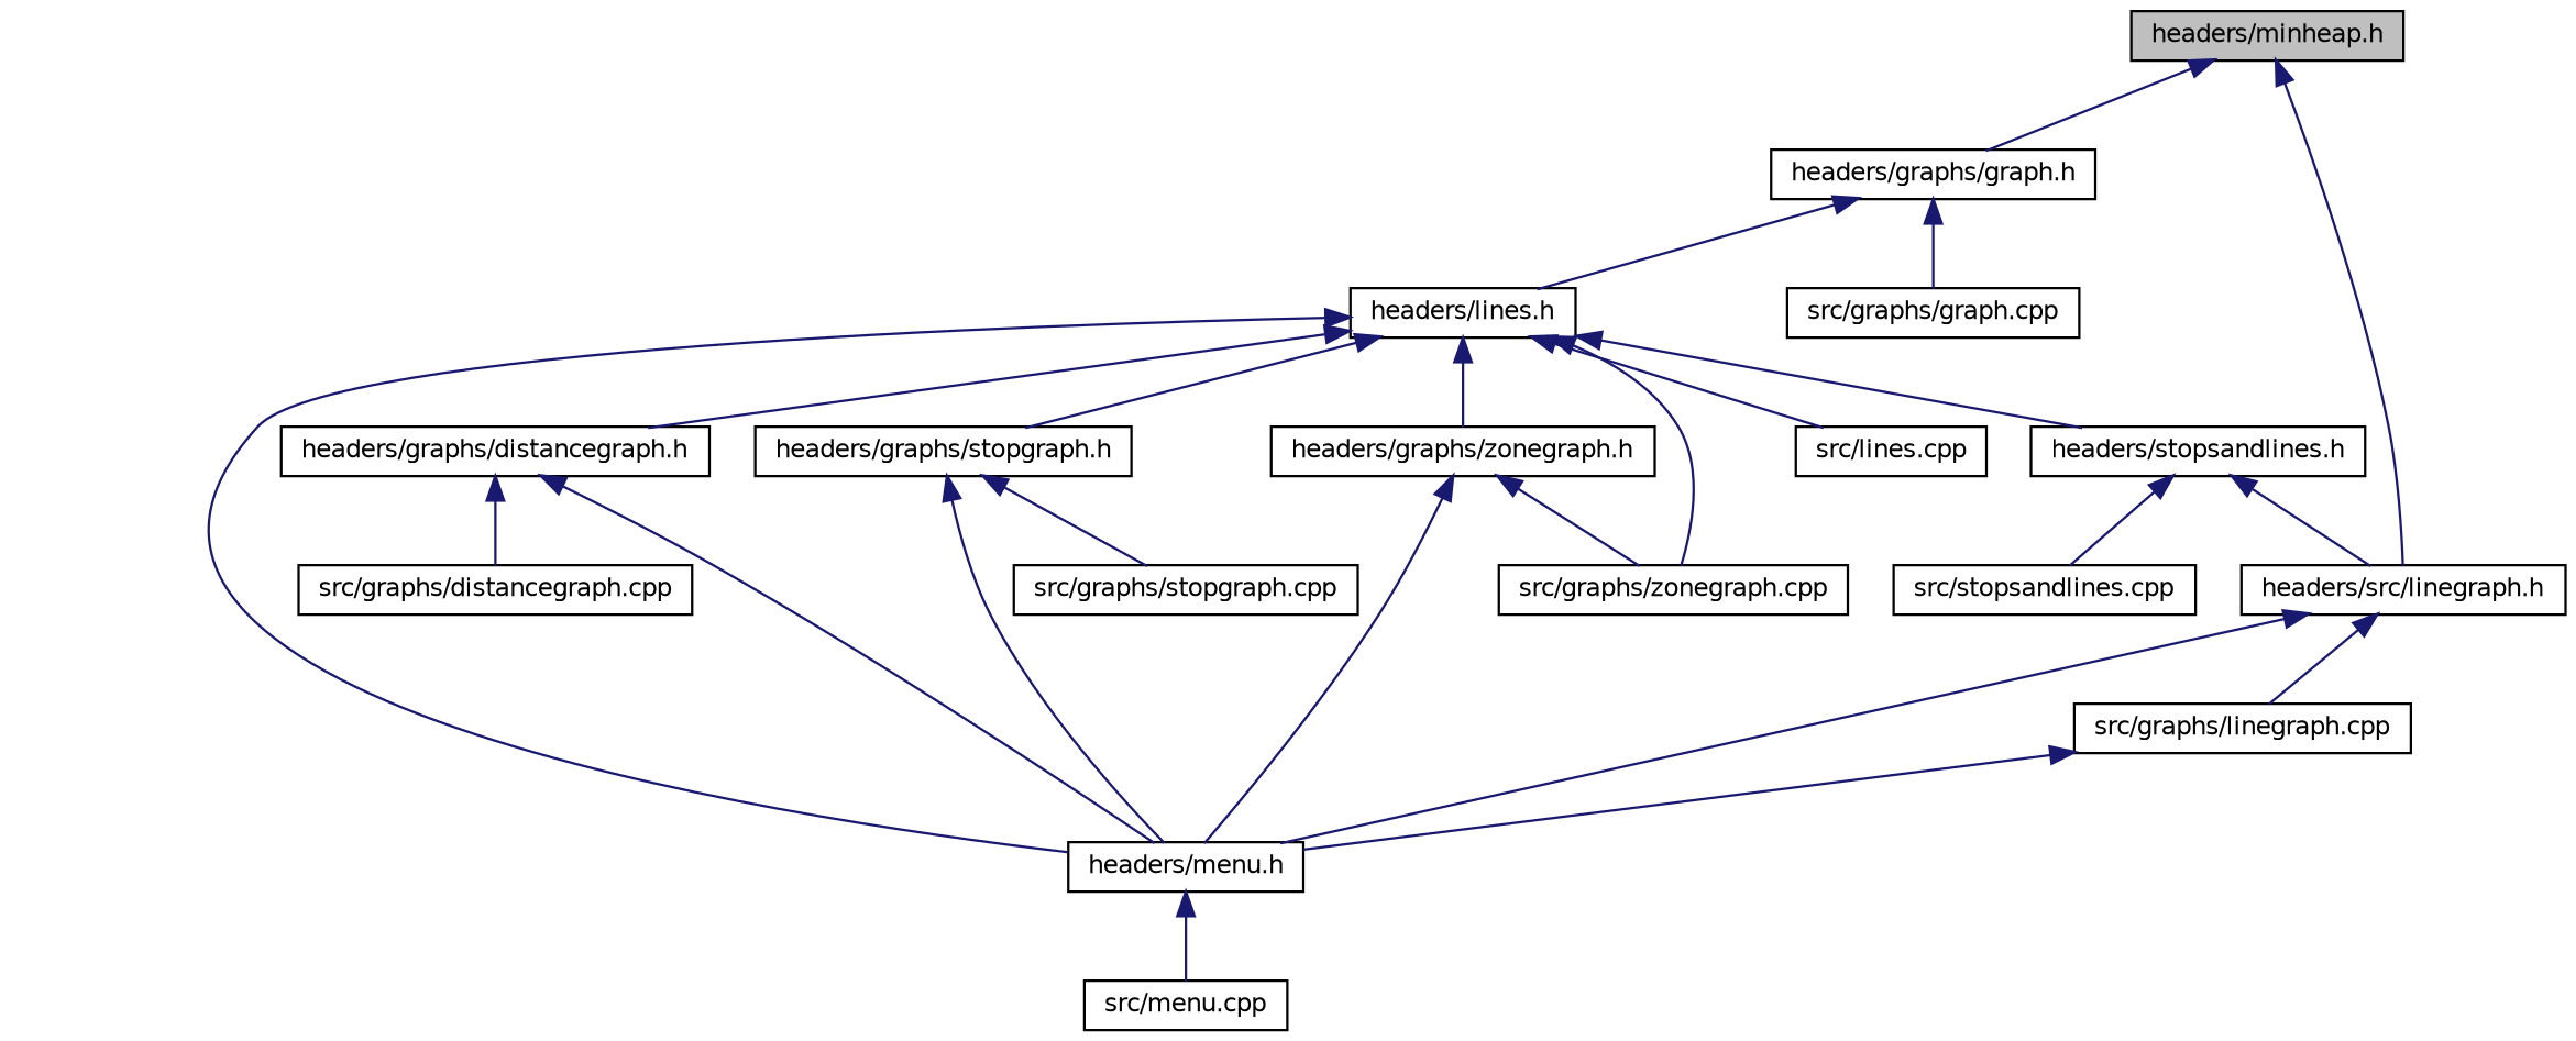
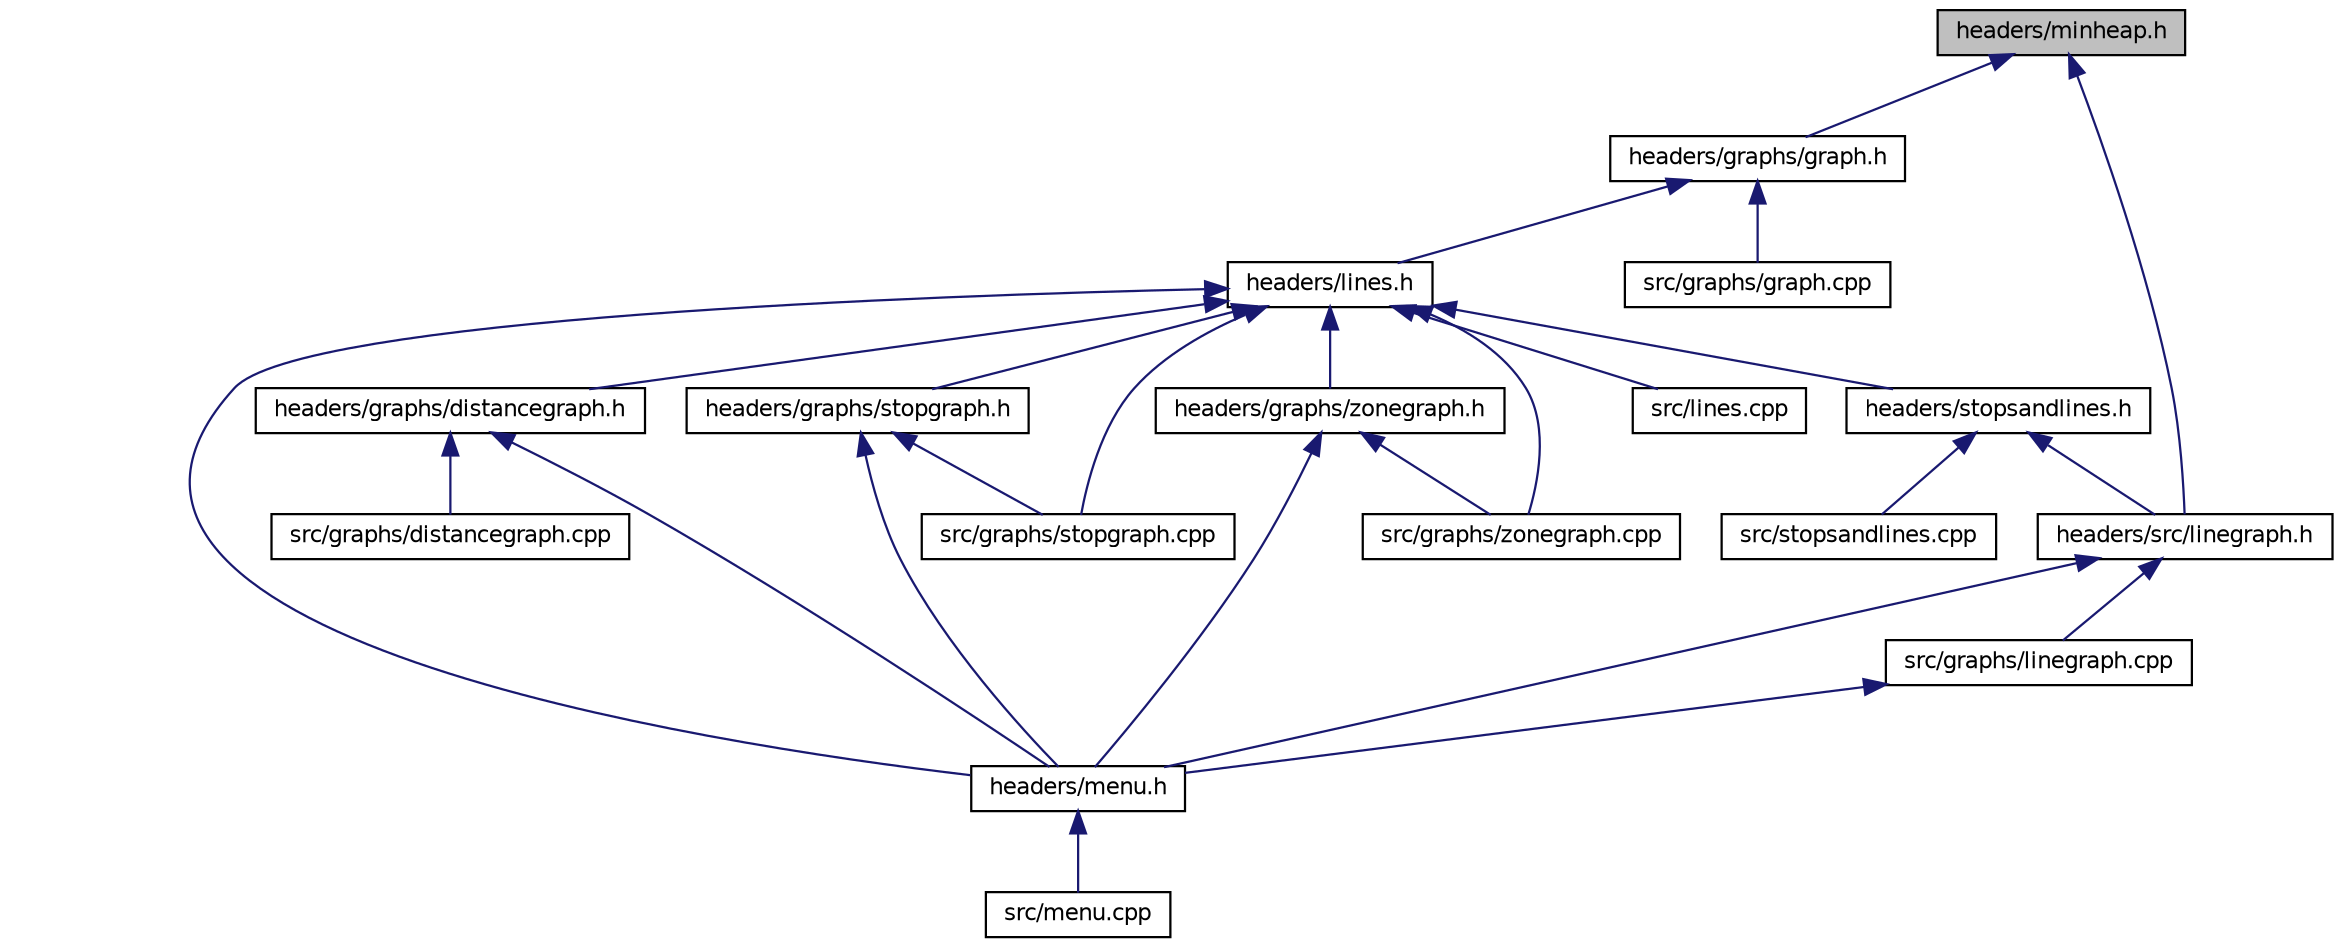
  digraph {
    node [color=black fillcolor=white fontname=Helvetica fontsize=10 shape=record style=filled]
    edge [color=midnightblue dir=back fontname=Helvetica fontsize=10 labelfontname=Helvetica labelfontsize=10 style=solid]
    n1 [fillcolor=grey75 fontcolor=black height=0.2 label="headers/minheap.h" width=0.4]
    n2 [height=0.2 label="headers/graphs/graph.h" width=0.4]
    n3 [height=0.2 label="headers/src/linegraph.h" width=0.4]
    n4 [height=0.2 label="headers/lines.h" width=0.4]
    n5 [height=0.2 label="src/graphs/graph.cpp" width=0.4]
    n6 [height=0.2 label="headers/menu.h" width=0.4]
    n7 [height=0.2 label="src/graphs/linegraph.cpp" width=0.4]
    n8 [height=0.2 label="headers/graphs/distancegraph.h" width=0.4]
    n9 [height=0.2 label="headers/stopsandlines.h" width=0.4]
    n10 [height=0.2 label="headers/graphs/stopgraph.h" width=0.4]
    n11 [height=0.2 label="src/graphs/stopgraph.cpp" width=0.4]
    n12 [height=0.2 label="headers/graphs/zonegraph.h" width=0.4]
    n13 [height=0.2 label="src/graphs/zonegraph.cpp" width=0.4]
    n14 [height=0.2 label="src/lines.cpp" width=0.4]
    n15 [height=0.2 label="src/graphs/distancegraph.cpp" width=0.4]
    n16 [height=0.2 label="src/menu.cpp" width=0.4]
    n17 [height=0.2 label="src/stopsandlines.cpp" width=0.4]
    n1 -> n2
    n1 -> n3
    n2 -> n4
    n2 -> n5
    n3 -> n6
    n3 -> n7
    n4 -> n6
    n4 -> n8
    n4 -> n9
    n4 -> n10
+   n4 -> n11
    n4 -> n12
    n4 -> n13
    n4 -> n14
    n6 -> n16
    n7 -> n6
    n8 -> n6
    n8 -> n15
    n9 -> n3
    n9 -> n17
    n10 -> n6
    n10 -> n11
    n12 -> n6
    n12 -> n13
  }
